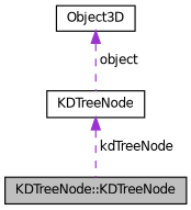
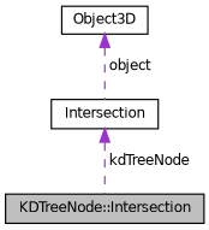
  digraph {
    node [color=black fillcolor=white fontname=Helvetica fontsize=10 shape=record style=filled]
    edge [color=darkorchid3 dir=back fontname=Helvetica fontsize=10 labelfontname=Helvetica labelfontsize=10 style=dashed]
-   n1 [fillcolor=grey75 fontcolor=black height=0.2 label="KDTreeNode::KDTreeNode" width=0.4]
+   n1 [fillcolor=grey75 fontcolor=black height=0.2 label="KDTreeNode::Intersection" width=0.4]
    n2 [height=0.2 label=Object3D width=0.4]
-   n3 [height=0.2 label=KDTreeNode width=0.4]
+   n3 [height=0.2 label=Intersection width=0.4]
    n2 -> n3 [label=" object"]
    n3 -> n1 [label=" kdTreeNode"]
  }
